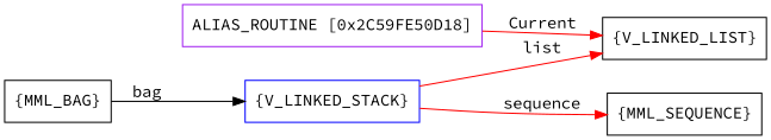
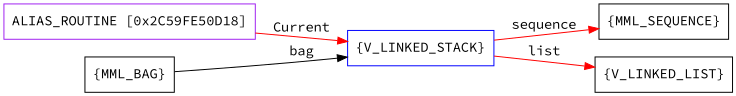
  digraph {
    fontname="Source Code Pro"
    rankdir=LR
    node [fontname="Source Code Pro" shape=box]
    edge [color=red fontname="Source Code Pro"]
    n1 [color=purple label=<ALIAS_ROUTINE [0x2C59FE50D18]>]
    n2 [color=blue label=<{V_LINKED_STACK}>]
    n3 [label=<{MML_SEQUENCE}>]
    n4 [label=<{V_LINKED_LIST}>]
    n5 [label=<{MML_BAG}>]
-   n1 -> n4 [label=<Current>]
+   n1 -> n2 [label=<Current>]
    n2 -> n3 [label=<sequence>]
    n2 -> n4 [label=<list>]
    n5 -> n2 [label=<bag> color=""]
  }
